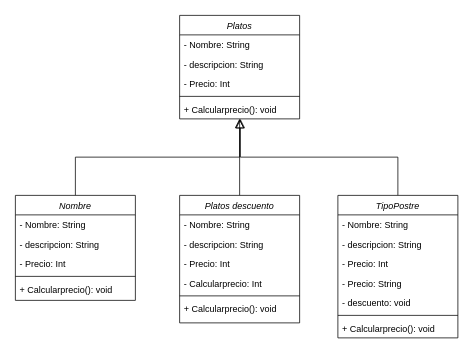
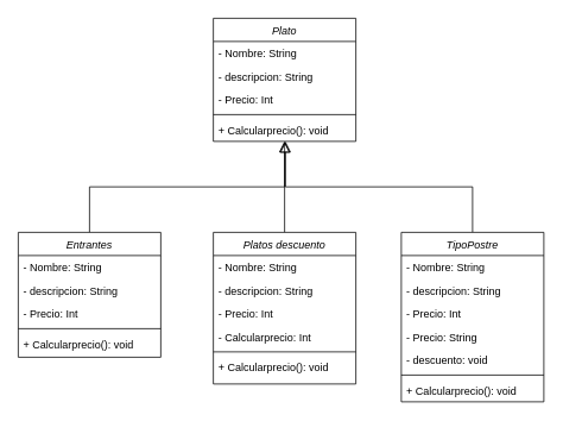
  <mxCell id="0" />
  <mxCell id="1" parent="0" />
- <mxCell id="2" value="Platos" style="swimlane;fontStyle=2;align=center;verticalAlign=top;childLayout=stackLayout;horizontal=1;startSize=26;horizontalStack=0;resizeParent=1;resizeLast=0;collapsible=1;marginBottom=0;rounded=0;shadow=0;strokeWidth=1;" parent="1" vertex="1"><mxGeometry x="239" y="20" width="160" height="138" as="geometry"><mxRectangle x="230" y="140" width="160" height="26" as="alternateBounds" /></mxGeometry></mxCell>
+ <mxCell id="2" value="Plato" style="swimlane;fontStyle=2;align=center;verticalAlign=top;childLayout=stackLayout;horizontal=1;startSize=26;horizontalStack=0;resizeParent=1;resizeLast=0;collapsible=1;marginBottom=0;rounded=0;shadow=0;strokeWidth=1;" parent="1" vertex="1"><mxGeometry x="239" y="20" width="160" height="138" as="geometry"><mxRectangle x="230" y="140" width="160" height="26" as="alternateBounds" /></mxGeometry></mxCell>
  <mxCell id="3" value="- Nombre: String" style="text;align=left;verticalAlign=top;spacingLeft=4;spacingRight=4;overflow=hidden;rotatable=0;points=[[0,0.5],[1,0.5]];portConstraint=eastwest;" parent="2" vertex="1"><mxGeometry y="26" width="160" height="26" as="geometry" /></mxCell>
  <mxCell id="4" value="- descripcion: String" style="text;align=left;verticalAlign=top;spacingLeft=4;spacingRight=4;overflow=hidden;rotatable=0;points=[[0,0.5],[1,0.5]];portConstraint=eastwest;rounded=0;shadow=0;html=0;" parent="2" vertex="1"><mxGeometry y="52" width="160" height="26" as="geometry" /></mxCell>
  <mxCell id="5" value="- Precio: Int" style="text;align=left;verticalAlign=top;spacingLeft=4;spacingRight=4;overflow=hidden;rotatable=0;points=[[0,0.5],[1,0.5]];portConstraint=eastwest;rounded=0;shadow=0;html=0;" parent="2" vertex="1"><mxGeometry y="78" width="160" height="26" as="geometry" /></mxCell>
  <mxCell id="6" value="" style="line;html=1;strokeWidth=1;align=left;verticalAlign=middle;spacingTop=-1;spacingLeft=3;spacingRight=3;rotatable=0;labelPosition=right;points=[];portConstraint=eastwest;" parent="2" vertex="1"><mxGeometry y="104" width="160" height="8" as="geometry" /></mxCell>
  <mxCell id="7" value="+ Calcularprecio(): void" style="text;align=left;verticalAlign=top;spacingLeft=4;spacingRight=4;overflow=hidden;rotatable=0;points=[[0,0.5],[1,0.5]];portConstraint=eastwest;" parent="2" vertex="1"><mxGeometry y="112" width="160" height="26" as="geometry" /></mxCell>
  <mxCell id="8" value="" style="endArrow=open;endSize=10;endFill=0;shadow=0;strokeWidth=1;rounded=0;curved=0;edgeStyle=elbowEdgeStyle;elbow=vertical;" parent="1" source="12" target="2" edge="1"><mxGeometry width="160" relative="1" as="geometry"><mxPoint x="110" y="260" as="sourcePoint" /><mxPoint x="219" y="103" as="targetPoint" /></mxGeometry></mxCell>
  <mxCell id="9" value="" style="endArrow=block;endSize=10;endFill=0;shadow=0;strokeWidth=1;rounded=0;curved=0;edgeStyle=elbowEdgeStyle;elbow=vertical;" parent="1" target="2" edge="1"><mxGeometry width="160" relative="1" as="geometry"><mxPoint x="319" y="260" as="sourcePoint" /><mxPoint x="329" y="171" as="targetPoint" /></mxGeometry></mxCell>
  <mxCell id="10" value="" style="endArrow=block;endSize=10;endFill=0;shadow=0;strokeWidth=1;rounded=0;curved=0;edgeStyle=elbowEdgeStyle;elbow=vertical;" edge="1" parent="1"><mxGeometry width="160" relative="1" as="geometry"><mxPoint x="530" y="260" as="sourcePoint" /><mxPoint x="320" y="158" as="targetPoint" /></mxGeometry></mxCell>
  <mxCell id="11" value="" style="endArrow=block;endSize=10;endFill=0;shadow=0;strokeWidth=1;rounded=0;curved=0;edgeStyle=elbowEdgeStyle;elbow=vertical;" edge="1" parent="1" target="12"><mxGeometry width="160" relative="1" as="geometry"><mxPoint x="110" y="260" as="sourcePoint" /><mxPoint x="319" y="158" as="targetPoint" /></mxGeometry></mxCell>
- <mxCell id="12" value="Nombre" style="swimlane;fontStyle=2;align=center;verticalAlign=top;childLayout=stackLayout;horizontal=1;startSize=26;horizontalStack=0;resizeParent=1;resizeLast=0;collapsible=1;marginBottom=0;rounded=0;shadow=0;strokeWidth=1;" vertex="1" parent="1"><mxGeometry x="20" y="260" width="160" height="140" as="geometry"><mxRectangle x="230" y="140" width="160" height="26" as="alternateBounds" /></mxGeometry></mxCell>
+ <mxCell id="12" value="Entrantes" style="swimlane;fontStyle=2;align=center;verticalAlign=top;childLayout=stackLayout;horizontal=1;startSize=26;horizontalStack=0;resizeParent=1;resizeLast=0;collapsible=1;marginBottom=0;rounded=0;shadow=0;strokeWidth=1;" vertex="1" parent="1"><mxGeometry x="20" y="260" width="160" height="140" as="geometry"><mxRectangle x="230" y="140" width="160" height="26" as="alternateBounds" /></mxGeometry></mxCell>
  <mxCell id="13" value="- Nombre: String" style="text;align=left;verticalAlign=top;spacingLeft=4;spacingRight=4;overflow=hidden;rotatable=0;points=[[0,0.5],[1,0.5]];portConstraint=eastwest;" vertex="1" parent="12"><mxGeometry y="26" width="160" height="26" as="geometry" /></mxCell>
  <mxCell id="14" value="- descripcion: String" style="text;align=left;verticalAlign=top;spacingLeft=4;spacingRight=4;overflow=hidden;rotatable=0;points=[[0,0.5],[1,0.5]];portConstraint=eastwest;rounded=0;shadow=0;html=0;" vertex="1" parent="12"><mxGeometry y="52" width="160" height="26" as="geometry" /></mxCell>
  <mxCell id="15" value="- Precio: Int" style="text;align=left;verticalAlign=top;spacingLeft=4;spacingRight=4;overflow=hidden;rotatable=0;points=[[0,0.5],[1,0.5]];portConstraint=eastwest;rounded=0;shadow=0;html=0;" vertex="1" parent="12"><mxGeometry y="78" width="160" height="26" as="geometry" /></mxCell>
  <mxCell id="16" value="" style="line;html=1;strokeWidth=1;align=left;verticalAlign=middle;spacingTop=-1;spacingLeft=3;spacingRight=3;rotatable=0;labelPosition=right;points=[];portConstraint=eastwest;" vertex="1" parent="12"><mxGeometry y="104" width="160" height="8" as="geometry" /></mxCell>
  <mxCell id="17" value="+ Calcularprecio(): void" style="text;align=left;verticalAlign=top;spacingLeft=4;spacingRight=4;overflow=hidden;rotatable=0;points=[[0,0.5],[1,0.5]];portConstraint=eastwest;" vertex="1" parent="12"><mxGeometry y="112" width="160" height="26" as="geometry" /></mxCell>
  <mxCell id="18" value="Platos descuento" style="swimlane;fontStyle=2;align=center;verticalAlign=top;childLayout=stackLayout;horizontal=1;startSize=26;horizontalStack=0;resizeParent=1;resizeLast=0;collapsible=1;marginBottom=0;rounded=0;shadow=0;strokeWidth=1;" vertex="1" parent="1"><mxGeometry x="239" y="260" width="160" height="170" as="geometry"><mxRectangle x="230" y="140" width="160" height="26" as="alternateBounds" /></mxGeometry></mxCell>
  <mxCell id="19" value="- Nombre: String" style="text;align=left;verticalAlign=top;spacingLeft=4;spacingRight=4;overflow=hidden;rotatable=0;points=[[0,0.5],[1,0.5]];portConstraint=eastwest;" vertex="1" parent="18"><mxGeometry y="26" width="160" height="26" as="geometry" /></mxCell>
  <mxCell id="20" value="- descripcion: String" style="text;align=left;verticalAlign=top;spacingLeft=4;spacingRight=4;overflow=hidden;rotatable=0;points=[[0,0.5],[1,0.5]];portConstraint=eastwest;rounded=0;shadow=0;html=0;" vertex="1" parent="18"><mxGeometry y="52" width="160" height="26" as="geometry" /></mxCell>
  <mxCell id="21" value="- Precio: Int" style="text;align=left;verticalAlign=top;spacingLeft=4;spacingRight=4;overflow=hidden;rotatable=0;points=[[0,0.5],[1,0.5]];portConstraint=eastwest;rounded=0;shadow=0;html=0;" vertex="1" parent="18"><mxGeometry y="78" width="160" height="26" as="geometry" /></mxCell>
  <mxCell id="22" value="- Calcularprecio: Int" style="text;align=left;verticalAlign=top;spacingLeft=4;spacingRight=4;overflow=hidden;rotatable=0;points=[[0,0.5],[1,0.5]];portConstraint=eastwest;rounded=0;shadow=0;html=0;" vertex="1" parent="18"><mxGeometry y="104" width="160" height="26" as="geometry" /></mxCell>
  <mxCell id="23" value="" style="line;html=1;strokeWidth=1;align=left;verticalAlign=middle;spacingTop=-1;spacingLeft=3;spacingRight=3;rotatable=0;labelPosition=right;points=[];portConstraint=eastwest;" vertex="1" parent="18"><mxGeometry y="130" width="160" height="8" as="geometry" /></mxCell>
  <mxCell id="24" value="+ Calcularprecio(): void" style="text;align=left;verticalAlign=top;spacingLeft=4;spacingRight=4;overflow=hidden;rotatable=0;points=[[0,0.5],[1,0.5]];portConstraint=eastwest;" vertex="1" parent="18"><mxGeometry y="138" width="160" height="26" as="geometry" /></mxCell>
  <mxCell id="25" value="TipoPostre" style="swimlane;fontStyle=2;align=center;verticalAlign=top;childLayout=stackLayout;horizontal=1;startSize=26;horizontalStack=0;resizeParent=1;resizeLast=0;collapsible=1;marginBottom=0;rounded=0;shadow=0;strokeWidth=1;" vertex="1" parent="1"><mxGeometry x="450" y="260" width="160" height="190" as="geometry"><mxRectangle x="230" y="140" width="160" height="26" as="alternateBounds" /></mxGeometry></mxCell>
  <mxCell id="26" value="- Nombre: String" style="text;align=left;verticalAlign=top;spacingLeft=4;spacingRight=4;overflow=hidden;rotatable=0;points=[[0,0.5],[1,0.5]];portConstraint=eastwest;" vertex="1" parent="25"><mxGeometry y="26" width="160" height="26" as="geometry" /></mxCell>
  <mxCell id="27" value="- descripcion: String" style="text;align=left;verticalAlign=top;spacingLeft=4;spacingRight=4;overflow=hidden;rotatable=0;points=[[0,0.5],[1,0.5]];portConstraint=eastwest;rounded=0;shadow=0;html=0;" vertex="1" parent="25"><mxGeometry y="52" width="160" height="26" as="geometry" /></mxCell>
  <mxCell id="28" value="- Precio: Int" style="text;align=left;verticalAlign=top;spacingLeft=4;spacingRight=4;overflow=hidden;rotatable=0;points=[[0,0.5],[1,0.5]];portConstraint=eastwest;rounded=0;shadow=0;html=0;" vertex="1" parent="25"><mxGeometry y="78" width="160" height="26" as="geometry" /></mxCell>
  <mxCell id="29" value="- Precio: String" style="text;align=left;verticalAlign=top;spacingLeft=4;spacingRight=4;overflow=hidden;rotatable=0;points=[[0,0.5],[1,0.5]];portConstraint=eastwest;rounded=0;shadow=0;html=0;" vertex="1" parent="25"><mxGeometry y="104" width="160" height="26" as="geometry" /></mxCell>
  <mxCell id="30" value="- descuento: void" style="text;align=left;verticalAlign=top;spacingLeft=4;spacingRight=4;overflow=hidden;rotatable=0;points=[[0,0.5],[1,0.5]];portConstraint=eastwest;rounded=0;shadow=0;html=0;" vertex="1" parent="25"><mxGeometry y="130" width="160" height="26" as="geometry" /></mxCell>
  <mxCell id="31" value="" style="line;html=1;strokeWidth=1;align=left;verticalAlign=middle;spacingTop=-1;spacingLeft=3;spacingRight=3;rotatable=0;labelPosition=right;points=[];portConstraint=eastwest;" vertex="1" parent="25"><mxGeometry y="156" width="160" height="8" as="geometry" /></mxCell>
  <mxCell id="32" value="+ Calcularprecio(): void" style="text;align=left;verticalAlign=top;spacingLeft=4;spacingRight=4;overflow=hidden;rotatable=0;points=[[0,0.5],[1,0.5]];portConstraint=eastwest;" vertex="1" parent="25"><mxGeometry y="164" width="160" height="26" as="geometry" /></mxCell>
